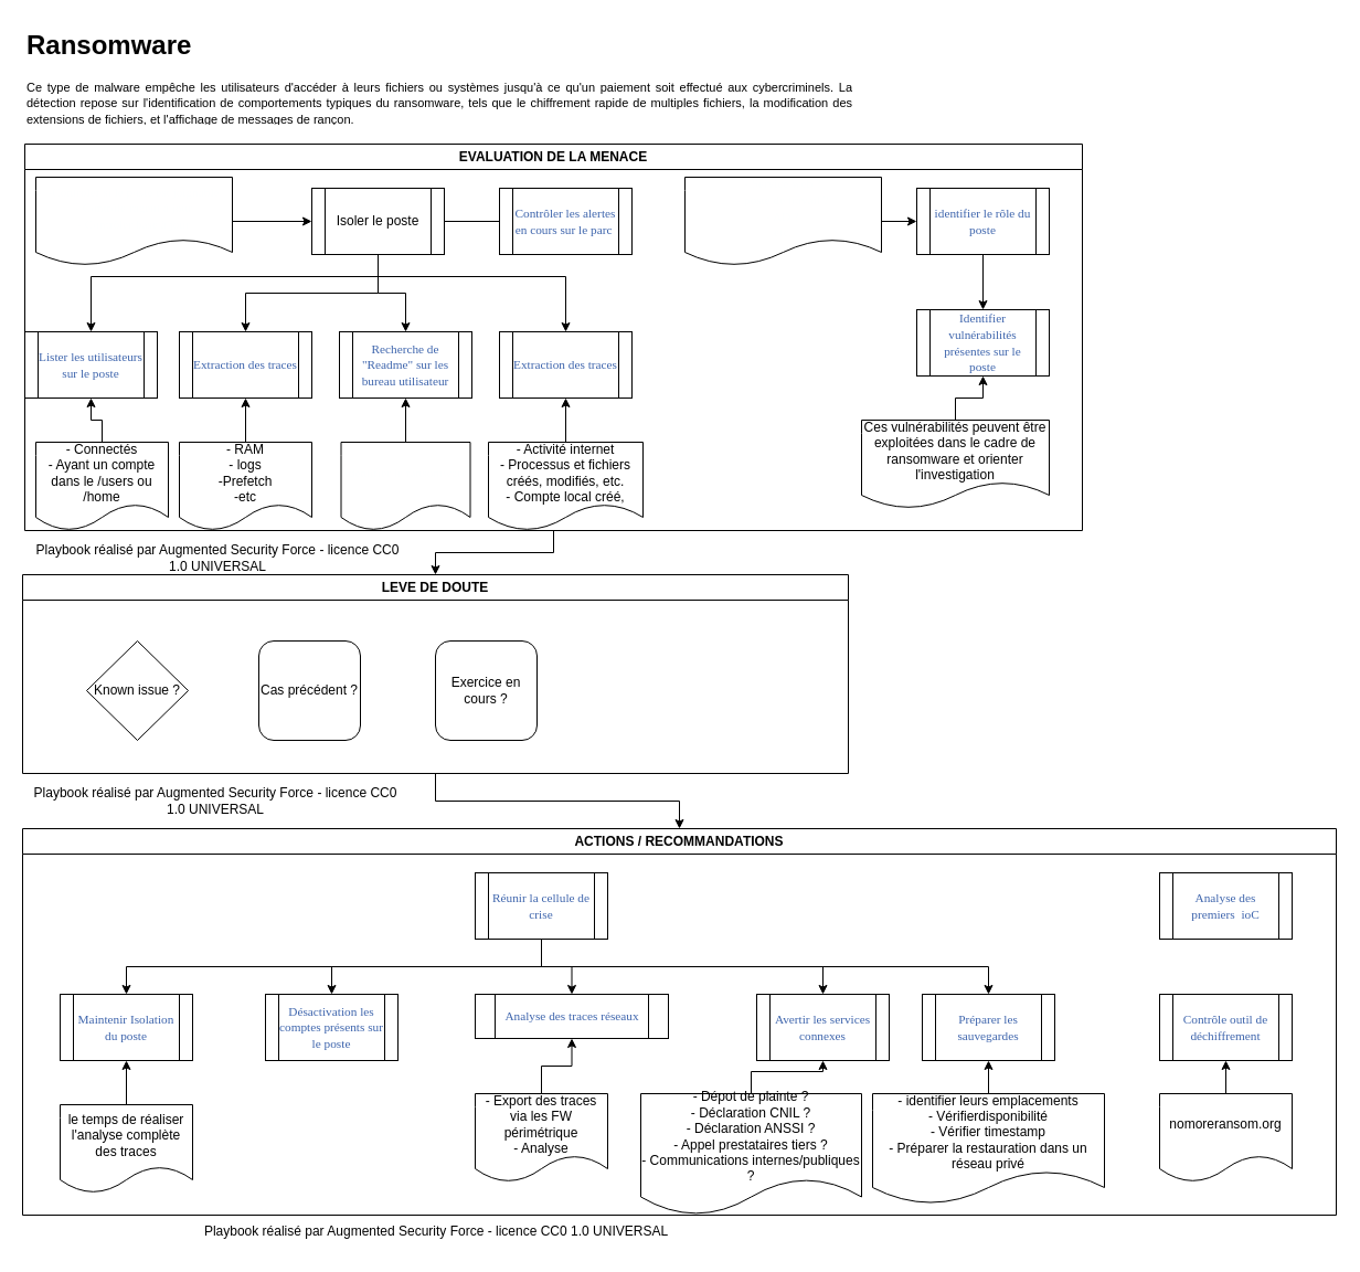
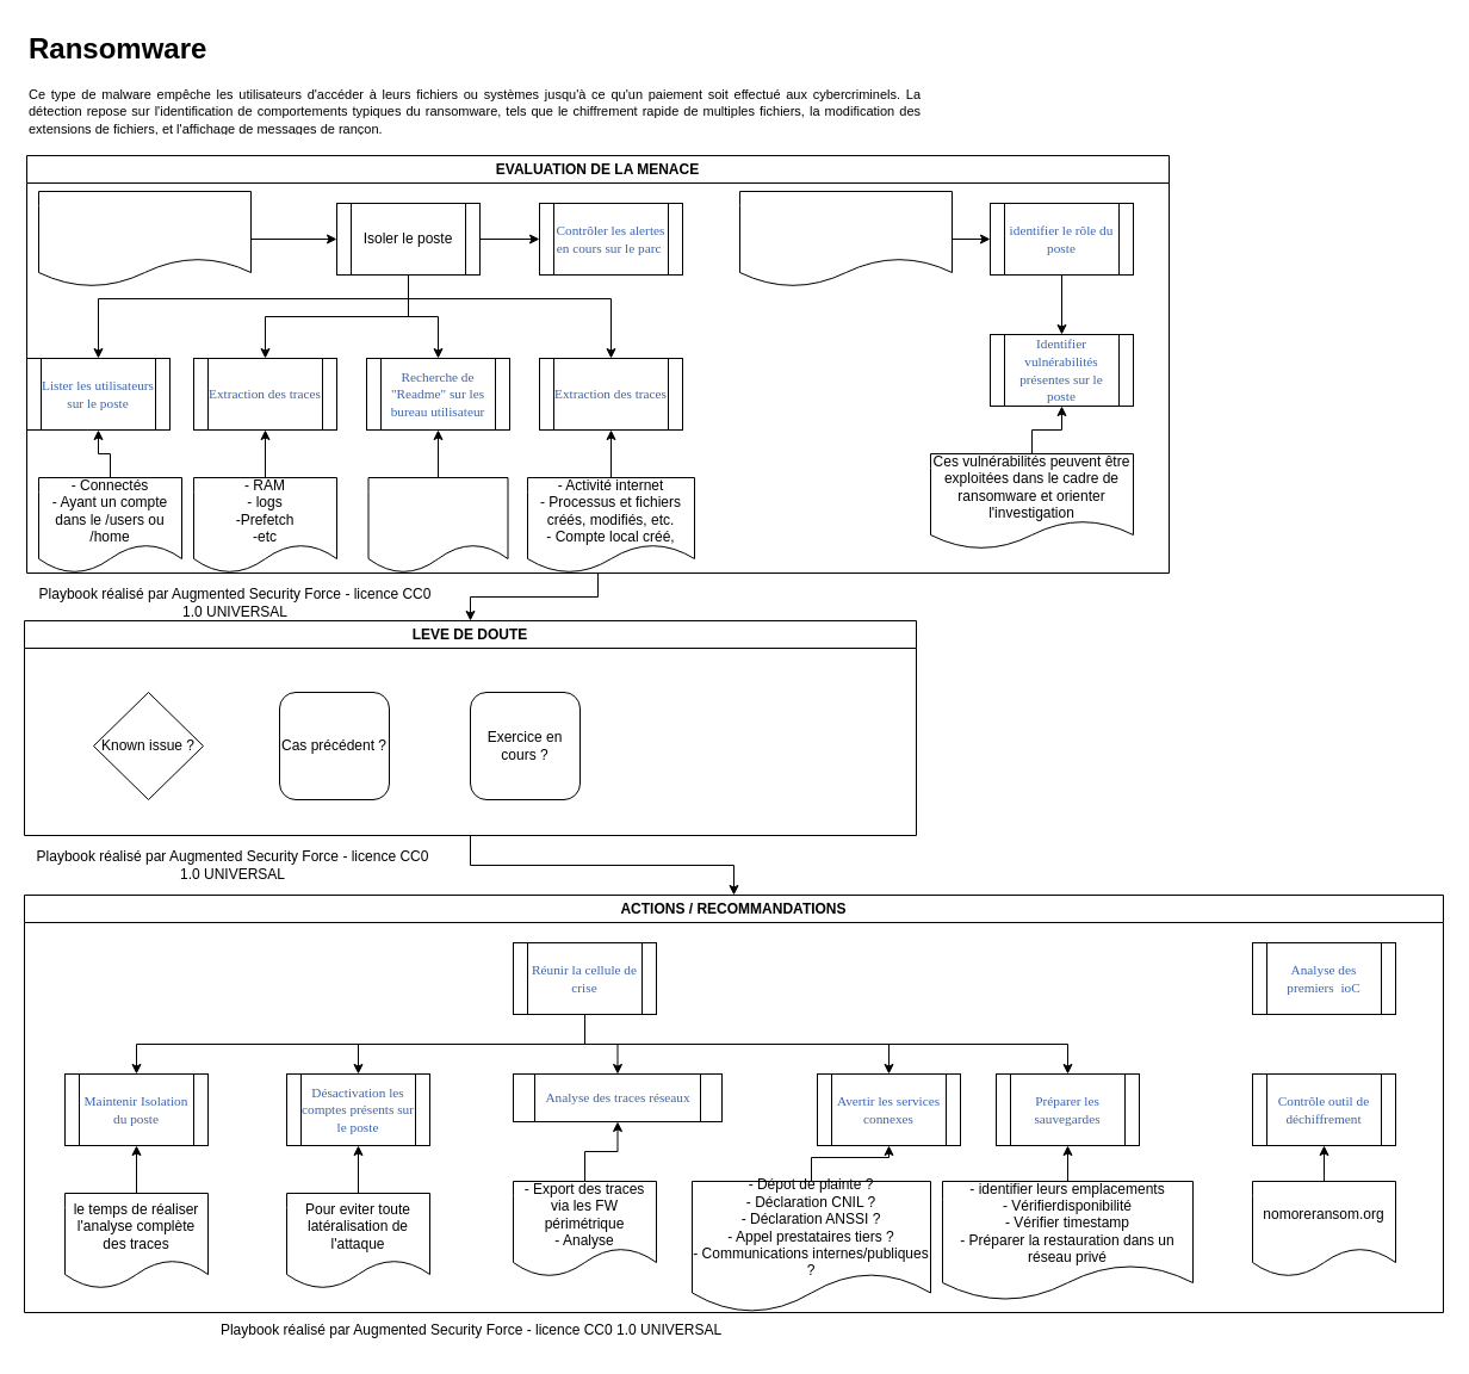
  <mxCell id="0" />
  <mxCell id="1" parent="0" />
  <mxCell id="2" style="edgeStyle=orthogonalEdgeStyle;rounded=0;orthogonalLoop=1;jettySize=auto;html=1;entryX=0.5;entryY=0;entryDx=0;entryDy=0;" edge="1" parent="1" source="3" target="33"><mxGeometry relative="1" as="geometry" /></mxCell>
  <mxCell id="3" value="EVALUATION DE LA MENACE" style="swimlane;whiteSpace=wrap;html=1;" vertex="1" parent="1"><mxGeometry x="22" y="130" width="958" height="350" as="geometry"><mxRectangle x="42" y="140" width="210" height="30" as="alternateBounds" /></mxGeometry></mxCell>
  <mxCell id="4" value="&lt;span style=&quot;color: rgb(61, 100, 172); font-family: Calibri; font-size: 11.29px;&quot;&gt;Recherche de &quot;Readme&quot; sur les bureau utilisateur&lt;/span&gt;" style="shape=process;whiteSpace=wrap;html=1;backgroundOutline=1;" vertex="1" parent="3"><mxGeometry x="285" y="170" width="120" height="60" as="geometry" /></mxCell>
  <mxCell id="5" style="edgeStyle=orthogonalEdgeStyle;rounded=0;orthogonalLoop=1;jettySize=auto;html=1;entryX=0;entryY=0.5;entryDx=0;entryDy=0;" edge="1" parent="3" source="6" target="23"><mxGeometry relative="1" as="geometry" /></mxCell>
  <mxCell id="6" value="&lt;p style=&quot;margin: 0px; vertical-align: middle; direction: ltr;&quot;&gt;&lt;font face=&quot;Calibri&quot; color=&quot;#feffff&quot;&gt;&lt;span style=&quot;font-size: 11.29px;&quot;&gt;-Controler si le poste est joignable&lt;br&gt;- Contrôle ragent à jour&lt;br&gt;- Contrôler base à jour&lt;br&gt;&lt;/span&gt;&lt;/font&gt;&lt;/p&gt;" style="shape=document;whiteSpace=wrap;html=1;boundedLbl=1;" vertex="1" parent="3"><mxGeometry x="10" y="30" width="178" height="80" as="geometry" /></mxCell>
  <mxCell id="7" value="&lt;span style=&quot;color: rgb(61, 100, 172); font-family: Calibri; font-size: 11.29px;&quot;&gt;Extraction des traces&lt;/span&gt;" style="shape=process;whiteSpace=wrap;html=1;backgroundOutline=1;" vertex="1" parent="3"><mxGeometry x="140" y="170" width="120" height="60" as="geometry" /></mxCell>
  <mxCell id="8" value="&lt;span style=&quot;color: rgb(61, 100, 172); font-family: Calibri; font-size: 11.29px;&quot;&gt;Lister les utilisateurs sur le poste&lt;/span&gt;" style="shape=process;whiteSpace=wrap;html=1;backgroundOutline=1;" vertex="1" parent="3"><mxGeometry y="170" width="120" height="60" as="geometry" /></mxCell>
  <mxCell id="9" value="" style="edgeStyle=orthogonalEdgeStyle;rounded=0;orthogonalLoop=1;jettySize=auto;html=1;" edge="1" parent="3" source="10" target="8"><mxGeometry relative="1" as="geometry" /></mxCell>
  <mxCell id="10" value="- Connectés&lt;br&gt;- Ayant un compte dans le /users ou /home" style="shape=document;whiteSpace=wrap;html=1;boundedLbl=1;" vertex="1" parent="3"><mxGeometry x="10" y="270" width="120" height="80" as="geometry" /></mxCell>
  <mxCell id="11" value="&lt;span style=&quot;color: rgb(61, 100, 172); font-family: Calibri; font-size: 11.29px;&quot;&gt;Extraction des traces&lt;/span&gt;" style="shape=process;whiteSpace=wrap;html=1;backgroundOutline=1;" vertex="1" parent="3"><mxGeometry x="430" y="170" width="120" height="60" as="geometry" /></mxCell>
  <mxCell id="12" value="&lt;span style=&quot;color: rgb(61, 100, 172); font-family: Calibri; font-size: 11.29px;&quot;&gt;Contrôler les alertes en cours sur le parc&amp;nbsp;&lt;/span&gt;" style="shape=process;whiteSpace=wrap;html=1;backgroundOutline=1;" vertex="1" parent="3"><mxGeometry x="430" y="40" width="120" height="60" as="geometry" /></mxCell>
  <mxCell id="13" value="&lt;span style=&quot;color: rgb(61, 100, 172); font-family: Calibri; font-size: 11.29px;&quot;&gt;Identifier vulnérabilités présentes sur le poste&lt;/span&gt;" style="shape=process;whiteSpace=wrap;html=1;backgroundOutline=1;" vertex="1" parent="3"><mxGeometry x="808" y="150" width="120" height="60" as="geometry" /></mxCell>
  <mxCell id="14" value="" style="edgeStyle=orthogonalEdgeStyle;rounded=0;orthogonalLoop=1;jettySize=auto;html=1;" edge="1" parent="3" source="15" target="11"><mxGeometry relative="1" as="geometry" /></mxCell>
  <mxCell id="15" value="- Activité internet&lt;br&gt;- Processus et fichiers créés, modifiés, etc.&lt;br&gt;- Compte local créé," style="shape=document;whiteSpace=wrap;html=1;boundedLbl=1;" vertex="1" parent="3"><mxGeometry x="420" y="270" width="140" height="80" as="geometry" /></mxCell>
  <mxCell id="16" value="" style="edgeStyle=orthogonalEdgeStyle;rounded=0;orthogonalLoop=1;jettySize=auto;html=1;" edge="1" parent="3" source="17" target="7"><mxGeometry relative="1" as="geometry" /></mxCell>
  <mxCell id="17" value="- RAM&lt;br&gt;- logs&lt;br&gt;-Prefetch&lt;br&gt;-etc" style="shape=document;whiteSpace=wrap;html=1;boundedLbl=1;" vertex="1" parent="3"><mxGeometry x="140" y="270" width="120" height="80" as="geometry" /></mxCell>
- <mxCell id="18" style="edgeStyle=orthogonalEdgeStyle;rounded=0;orthogonalLoop=1;jettySize=auto;html=1;entryX=0;entryY=0.5;entryDx=0;entryDy=0;endArrow=none;" edge="1" parent="3" source="23" target="12"><mxGeometry relative="1" as="geometry" /></mxCell>
+ <mxCell id="18" style="edgeStyle=orthogonalEdgeStyle;rounded=0;orthogonalLoop=1;jettySize=auto;html=1;entryX=0;entryY=0.5;entryDx=0;entryDy=0;" edge="1" parent="3" source="23" target="12"><mxGeometry relative="1" as="geometry" /></mxCell>
  <mxCell id="19" style="edgeStyle=orthogonalEdgeStyle;rounded=0;orthogonalLoop=1;jettySize=auto;html=1;entryX=0.5;entryY=0;entryDx=0;entryDy=0;" edge="1" parent="3" source="23" target="8"><mxGeometry relative="1" as="geometry"><Array as="points"><mxPoint x="320" y="120" /><mxPoint x="60" y="120" /></Array></mxGeometry></mxCell>
  <mxCell id="20" style="edgeStyle=orthogonalEdgeStyle;rounded=0;orthogonalLoop=1;jettySize=auto;html=1;entryX=0.5;entryY=0;entryDx=0;entryDy=0;" edge="1" parent="3" source="23" target="7"><mxGeometry relative="1" as="geometry" /></mxCell>
  <mxCell id="21" style="edgeStyle=orthogonalEdgeStyle;rounded=0;orthogonalLoop=1;jettySize=auto;html=1;entryX=0.5;entryY=0;entryDx=0;entryDy=0;" edge="1" parent="3" source="23" target="4"><mxGeometry relative="1" as="geometry" /></mxCell>
  <mxCell id="22" style="edgeStyle=orthogonalEdgeStyle;rounded=0;orthogonalLoop=1;jettySize=auto;html=1;entryX=0.5;entryY=0;entryDx=0;entryDy=0;" edge="1" parent="3" source="23" target="11"><mxGeometry relative="1" as="geometry"><Array as="points"><mxPoint x="320" y="120" /><mxPoint x="490" y="120" /></Array></mxGeometry></mxCell>
  <mxCell id="23" value="Isoler le poste" style="shape=process;whiteSpace=wrap;html=1;backgroundOutline=1;" vertex="1" parent="3"><mxGeometry x="260" y="40" width="120" height="60" as="geometry" /></mxCell>
  <mxCell id="24" style="edgeStyle=orthogonalEdgeStyle;rounded=0;orthogonalLoop=1;jettySize=auto;html=1;entryX=0.5;entryY=0;entryDx=0;entryDy=0;" edge="1" parent="3" source="25" target="13"><mxGeometry relative="1" as="geometry" /></mxCell>
  <mxCell id="25" value="&lt;span style=&quot;color: rgb(61, 100, 172); font-family: Calibri; font-size: 11.29px;&quot;&gt;identifier le rôle du poste&lt;/span&gt;" style="shape=process;whiteSpace=wrap;html=1;backgroundOutline=1;" vertex="1" parent="3"><mxGeometry x="808" y="40" width="120" height="60" as="geometry" /></mxCell>
  <mxCell id="26" style="edgeStyle=orthogonalEdgeStyle;rounded=0;orthogonalLoop=1;jettySize=auto;html=1;entryX=0.5;entryY=1;entryDx=0;entryDy=0;" edge="1" parent="3" source="27" target="13"><mxGeometry relative="1" as="geometry" /></mxCell>
  <mxCell id="27" value="Ces vulnérabilités peuvent être exploitées dans le cadre de ransomware et orienter l'investigation" style="shape=document;whiteSpace=wrap;html=1;boundedLbl=1;" vertex="1" parent="3"><mxGeometry x="758" y="250" width="170" height="80" as="geometry" /></mxCell>
  <mxCell id="28" style="edgeStyle=orthogonalEdgeStyle;rounded=0;orthogonalLoop=1;jettySize=auto;html=1;entryX=0;entryY=0.5;entryDx=0;entryDy=0;" edge="1" parent="3" source="29" target="25"><mxGeometry relative="1" as="geometry" /></mxCell>
  <mxCell id="29" value="&lt;p style=&quot;margin: 0px; vertical-align: middle; direction: ltr;&quot;&gt;&lt;font face=&quot;Calibri&quot; color=&quot;#feffff&quot;&gt;&lt;span style=&quot;font-size: 11.29px;&quot;&gt;- Service web ?&lt;br&gt;- poste de travail ?&lt;br&gt;- AD ?&lt;br&gt;etc.&lt;/span&gt;&lt;/font&gt;&lt;/p&gt;" style="shape=document;whiteSpace=wrap;html=1;boundedLbl=1;" vertex="1" parent="3"><mxGeometry x="598" y="30" width="178" height="80" as="geometry" /></mxCell>
  <mxCell id="30" value="" style="edgeStyle=orthogonalEdgeStyle;rounded=0;orthogonalLoop=1;jettySize=auto;html=1;" edge="1" parent="3" source="31" target="4"><mxGeometry relative="1" as="geometry" /></mxCell>
  <mxCell id="31" value="&lt;p style=&quot;margin: 0px; vertical-align: middle; direction: ltr;&quot;&gt;&lt;font face=&quot;Calibri&quot; color=&quot;#feffff&quot;&gt;&lt;span style=&quot;font-size: 11.29px;&quot;&gt;Identifier le ransomware&lt;/span&gt;&lt;/font&gt;&lt;/p&gt;" style="shape=document;whiteSpace=wrap;html=1;boundedLbl=1;" vertex="1" parent="3"><mxGeometry x="286.5" y="270" width="117" height="80" as="geometry" /></mxCell>
  <mxCell id="32" style="edgeStyle=orthogonalEdgeStyle;rounded=0;orthogonalLoop=1;jettySize=auto;html=1;entryX=0.5;entryY=0;entryDx=0;entryDy=0;" edge="1" parent="1" source="33" target="37"><mxGeometry relative="1" as="geometry" /></mxCell>
  <mxCell id="33" value="LEVE DE DOUTE" style="swimlane;whiteSpace=wrap;html=1;" vertex="1" parent="1"><mxGeometry x="20" y="520" width="748" height="180" as="geometry" /></mxCell>
  <mxCell id="34" value="Known issue ?" style="rhombus;whiteSpace=wrap;html=1;" vertex="1" parent="33"><mxGeometry x="58" y="60" width="92" height="90" as="geometry" /></mxCell>
  <mxCell id="35" value="Cas précédent ?" style="whiteSpace=wrap;html=1;rounded=1;" vertex="1" parent="33"><mxGeometry x="214" y="60" width="92" height="90" as="geometry" /></mxCell>
  <mxCell id="36" value="Exercice en cours ?" style="whiteSpace=wrap;html=1;rounded=1;" vertex="1" parent="33"><mxGeometry x="374" y="60" width="92" height="90" as="geometry" /></mxCell>
  <mxCell id="37" value="ACTIONS / RECOMMANDATIONS" style="swimlane;whiteSpace=wrap;html=1;" vertex="1" parent="1"><mxGeometry x="20" y="750" width="1190" height="350" as="geometry" /></mxCell>
  <mxCell id="38" value="&lt;span style=&quot;color: rgb(61, 100, 172); font-family: Calibri; font-size: 11.29px;&quot;&gt;Maintenir Isolation du poste&lt;/span&gt;" style="shape=process;whiteSpace=wrap;html=1;backgroundOutline=1;" vertex="1" parent="37"><mxGeometry x="34" y="150" width="120" height="60" as="geometry" /></mxCell>
  <mxCell id="39" value="&lt;span style=&quot;color: rgb(61, 100, 172); font-family: Calibri; font-size: 11.29px;&quot;&gt;Désactivation les comptes présents sur le poste&lt;/span&gt;" style="shape=process;whiteSpace=wrap;html=1;backgroundOutline=1;" vertex="1" parent="37"><mxGeometry x="220" y="150" width="120" height="60" as="geometry" /></mxCell>
  <mxCell id="40" value="&lt;span style=&quot;color: rgb(61, 100, 172); font-family: Calibri; font-size: 11.29px;&quot;&gt;Analyse des traces réseaux&lt;/span&gt;" style="shape=process;whiteSpace=wrap;html=1;backgroundOutline=1;" vertex="1" parent="37"><mxGeometry x="410" y="150" width="175" height="40" as="geometry" /></mxCell>
  <mxCell id="41" value="&lt;span style=&quot;color: rgb(61, 100, 172); font-family: Calibri; font-size: 11.29px;&quot;&gt;Avertir les services connexes&lt;/span&gt;" style="shape=process;whiteSpace=wrap;html=1;backgroundOutline=1;" vertex="1" parent="37"><mxGeometry x="665" y="150" width="120" height="60" as="geometry" /></mxCell>
  <mxCell id="42" value="" style="edgeStyle=orthogonalEdgeStyle;rounded=0;orthogonalLoop=1;jettySize=auto;html=1;" edge="1" parent="37" source="43" target="38"><mxGeometry relative="1" as="geometry" /></mxCell>
  <mxCell id="43" value="le temps de réaliser l'analyse complète des traces" style="shape=document;whiteSpace=wrap;html=1;boundedLbl=1;" vertex="1" parent="37"><mxGeometry x="34" y="250" width="120" height="80" as="geometry" /></mxCell>
+ <mxCell id="44" value="" style="edgeStyle=orthogonalEdgeStyle;rounded=0;orthogonalLoop=1;jettySize=auto;html=1;" edge="1" parent="37" source="45" target="39"><mxGeometry relative="1" as="geometry" /></mxCell>
+ <mxCell id="45" value="Pour eviter toute latéralisation de l'attaque" style="shape=document;whiteSpace=wrap;html=1;boundedLbl=1;" vertex="1" parent="37"><mxGeometry x="220" y="250" width="120" height="80" as="geometry" /></mxCell>
  <mxCell id="46" style="edgeStyle=orthogonalEdgeStyle;rounded=0;orthogonalLoop=1;jettySize=auto;html=1;entryX=0.5;entryY=0;entryDx=0;entryDy=0;exitX=0.5;exitY=1;exitDx=0;exitDy=0;" edge="1" parent="37" source="51" target="38"><mxGeometry relative="1" as="geometry" /></mxCell>
  <mxCell id="47" style="edgeStyle=orthogonalEdgeStyle;rounded=0;orthogonalLoop=1;jettySize=auto;html=1;entryX=0.5;entryY=0;entryDx=0;entryDy=0;exitX=0.5;exitY=1;exitDx=0;exitDy=0;" edge="1" parent="37" source="51" target="39"><mxGeometry relative="1" as="geometry" /></mxCell>
  <mxCell id="48" style="edgeStyle=orthogonalEdgeStyle;rounded=0;orthogonalLoop=1;jettySize=auto;html=1;entryX=0.5;entryY=0;entryDx=0;entryDy=0;" edge="1" parent="37" source="51" target="40"><mxGeometry relative="1" as="geometry" /></mxCell>
  <mxCell id="49" style="edgeStyle=orthogonalEdgeStyle;rounded=0;orthogonalLoop=1;jettySize=auto;html=1;entryX=0.5;entryY=0;entryDx=0;entryDy=0;exitX=0.5;exitY=1;exitDx=0;exitDy=0;" edge="1" parent="37" source="51" target="41"><mxGeometry relative="1" as="geometry" /></mxCell>
  <mxCell id="50" style="edgeStyle=orthogonalEdgeStyle;rounded=0;orthogonalLoop=1;jettySize=auto;html=1;entryX=0.5;entryY=0;entryDx=0;entryDy=0;exitX=0.5;exitY=1;exitDx=0;exitDy=0;" edge="1" parent="37" source="51" target="56"><mxGeometry relative="1" as="geometry" /></mxCell>
  <mxCell id="51" value="&lt;span style=&quot;color: rgb(61, 100, 172); font-family: Calibri; font-size: 11.29px;&quot;&gt;Réunir la cellule de crise&lt;/span&gt;" style="shape=process;whiteSpace=wrap;html=1;backgroundOutline=1;" vertex="1" parent="37"><mxGeometry x="410" y="40" width="120" height="60" as="geometry" /></mxCell>
  <mxCell id="52" value="" style="edgeStyle=orthogonalEdgeStyle;rounded=0;orthogonalLoop=1;jettySize=auto;html=1;" edge="1" parent="37" source="53" target="40"><mxGeometry relative="1" as="geometry" /></mxCell>
  <mxCell id="53" value="- Export des traces via les FW périmétrique&lt;br&gt;- Analyse" style="shape=document;whiteSpace=wrap;html=1;boundedLbl=1;" vertex="1" parent="37"><mxGeometry x="410" y="240" width="120" height="80" as="geometry" /></mxCell>
  <mxCell id="54" value="" style="edgeStyle=orthogonalEdgeStyle;rounded=0;orthogonalLoop=1;jettySize=auto;html=1;" edge="1" parent="37" source="55" target="41"><mxGeometry relative="1" as="geometry" /></mxCell>
  <mxCell id="55" value="- Dépot de plainte ?&lt;br&gt;- Déclaration CNIL ?&lt;br&gt;- Déclaration ANSSI ?&lt;br&gt;- Appel prestataires tiers ?&lt;br&gt;- Communications internes/publiques ?" style="shape=document;whiteSpace=wrap;html=1;boundedLbl=1;" vertex="1" parent="37"><mxGeometry x="560" y="240" width="200" height="110" as="geometry" /></mxCell>
  <mxCell id="56" value="&lt;span style=&quot;color: rgb(61, 100, 172); font-family: Calibri; font-size: 11.29px;&quot;&gt;Préparer les sauvegardes&lt;/span&gt;" style="shape=process;whiteSpace=wrap;html=1;backgroundOutline=1;" vertex="1" parent="37"><mxGeometry x="815" y="150" width="120" height="60" as="geometry" /></mxCell>
  <mxCell id="57" style="edgeStyle=orthogonalEdgeStyle;rounded=0;orthogonalLoop=1;jettySize=auto;html=1;entryX=0.5;entryY=1;entryDx=0;entryDy=0;" edge="1" parent="37" source="58" target="56"><mxGeometry relative="1" as="geometry" /></mxCell>
  <mxCell id="58" value="- identifier leurs emplacements&lt;br&gt;- Vérifierdisponibilité&lt;br&gt;- Vérifier timestamp&lt;br&gt;- Préparer la restauration dans un réseau privé" style="shape=document;whiteSpace=wrap;html=1;boundedLbl=1;" vertex="1" parent="37"><mxGeometry x="770" y="240" width="210" height="100" as="geometry" /></mxCell>
  <mxCell id="59" value="&lt;span style=&quot;font-size: 11.29px; font-family: Calibri; color: rgb(61, 100, 172);&quot;&gt;Contrôle outil de déchiffrement&lt;br&gt;&lt;/span&gt;" style="shape=process;whiteSpace=wrap;html=1;backgroundOutline=1;" vertex="1" parent="37"><mxGeometry x="1030" y="150" width="120" height="60" as="geometry" /></mxCell>
  <mxCell id="60" style="edgeStyle=orthogonalEdgeStyle;rounded=0;orthogonalLoop=1;jettySize=auto;html=1;entryX=0.5;entryY=1;entryDx=0;entryDy=0;" edge="1" parent="37" source="61" target="59"><mxGeometry relative="1" as="geometry" /></mxCell>
  <mxCell id="61" value="nomoreransom.org" style="shape=document;whiteSpace=wrap;html=1;boundedLbl=1;" vertex="1" parent="37"><mxGeometry x="1030" y="240" width="120" height="80" as="geometry" /></mxCell>
  <mxCell id="62" value="&lt;span style=&quot;font-size: 11.29px; font-family: Calibri; color: rgb(61, 100, 172);&quot;&gt;Analyse des premiers&amp;nbsp; ioC&lt;br&gt;&lt;/span&gt;" style="shape=process;whiteSpace=wrap;html=1;backgroundOutline=1;" vertex="1" parent="37"><mxGeometry x="1030" y="40" width="120" height="60" as="geometry" /></mxCell>
  <mxCell id="63" value="Playbook réalisé par Augmented Security Force - licence&amp;nbsp;CC0 1.0 UNIVERSAL" style="text;html=1;align=center;verticalAlign=middle;whiteSpace=wrap;rounded=0;" vertex="1" parent="1"><mxGeometry x="22" y="490" width="350" height="30" as="geometry" /></mxCell>
  <mxCell id="64" value="Playbook réalisé par Augmented Security Force - licence&amp;nbsp;CC0 1.0 UNIVERSAL" style="text;html=1;align=center;verticalAlign=middle;whiteSpace=wrap;rounded=0;" vertex="1" parent="1"><mxGeometry x="20" y="710" width="350" height="30" as="geometry" /></mxCell>
  <mxCell id="65" value="&lt;h1 style=&quot;margin-top: 0px;&quot;&gt;Ransomware&lt;/h1&gt;&lt;p style=&quot;text-align: justify;&quot;&gt;&lt;font style=&quot;font-size: 11px;&quot;&gt;Ce type de malware empêche les utilisateurs d'accéder à leurs fichiers ou systèmes jusqu'à ce qu'un paiement soit effectué aux cybercriminels. La détection repose sur l'identification de comportements typiques du ransomware, tels que le chiffrement rapide de multiples fichiers, la modification des extensions de fichiers, et l'affichage de messages de rançon.&amp;nbsp;&lt;/font&gt;&lt;/p&gt;" style="text;html=1;whiteSpace=wrap;overflow=hidden;rounded=0;" vertex="1" parent="1"><mxGeometry x="22" y="20" width="750" height="90" as="geometry" /></mxCell>
  <mxCell id="66" value="Playbook réalisé par Augmented Security Force - licence&amp;nbsp;CC0 1.0 UNIVERSAL" style="text;html=1;align=center;verticalAlign=middle;whiteSpace=wrap;rounded=0;" vertex="1" parent="1"><mxGeometry x="20" y="1100" width="750" height="30" as="geometry" /></mxCell>
